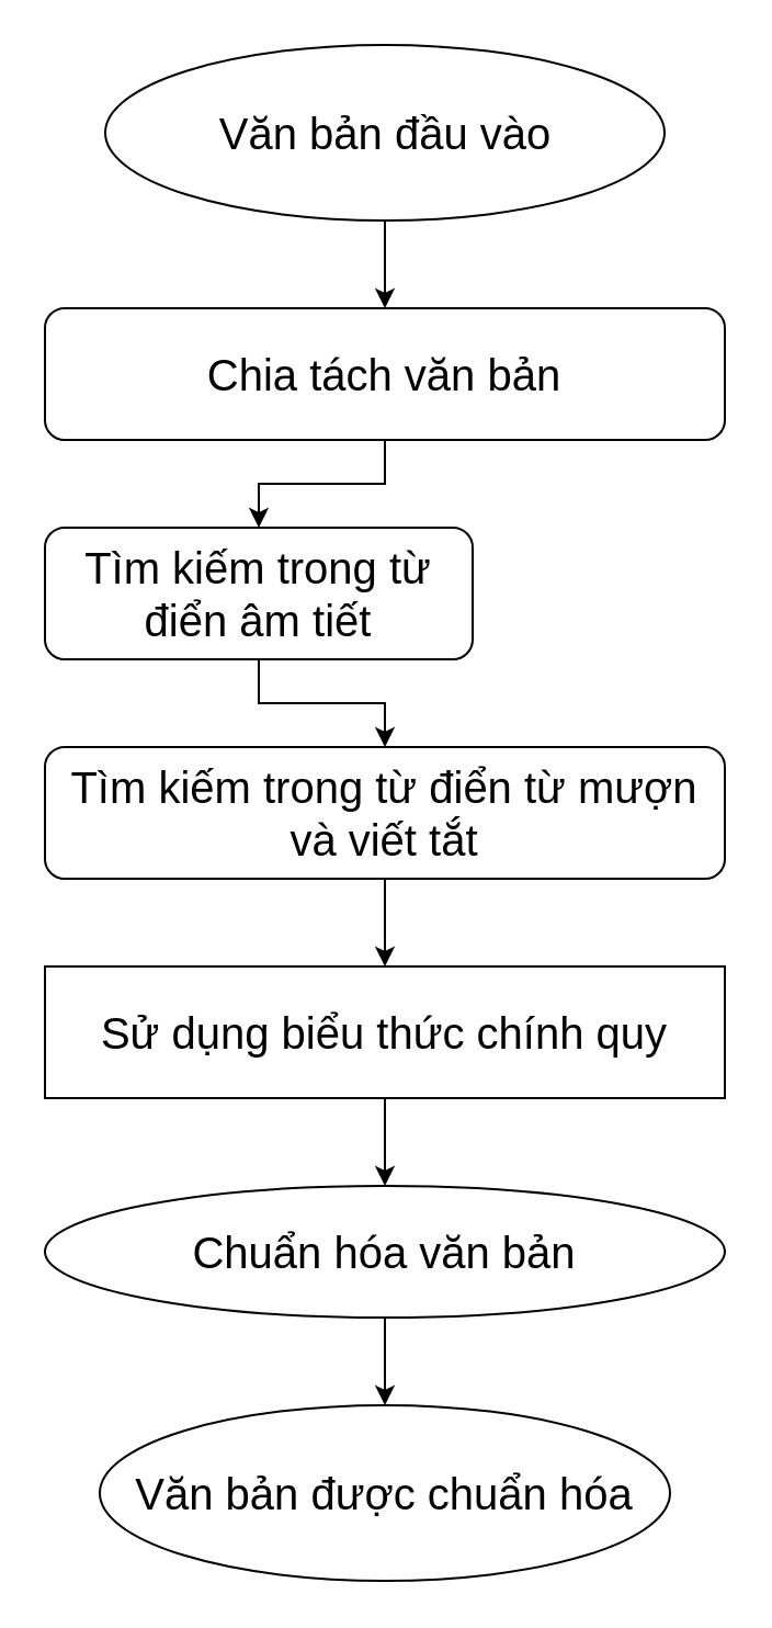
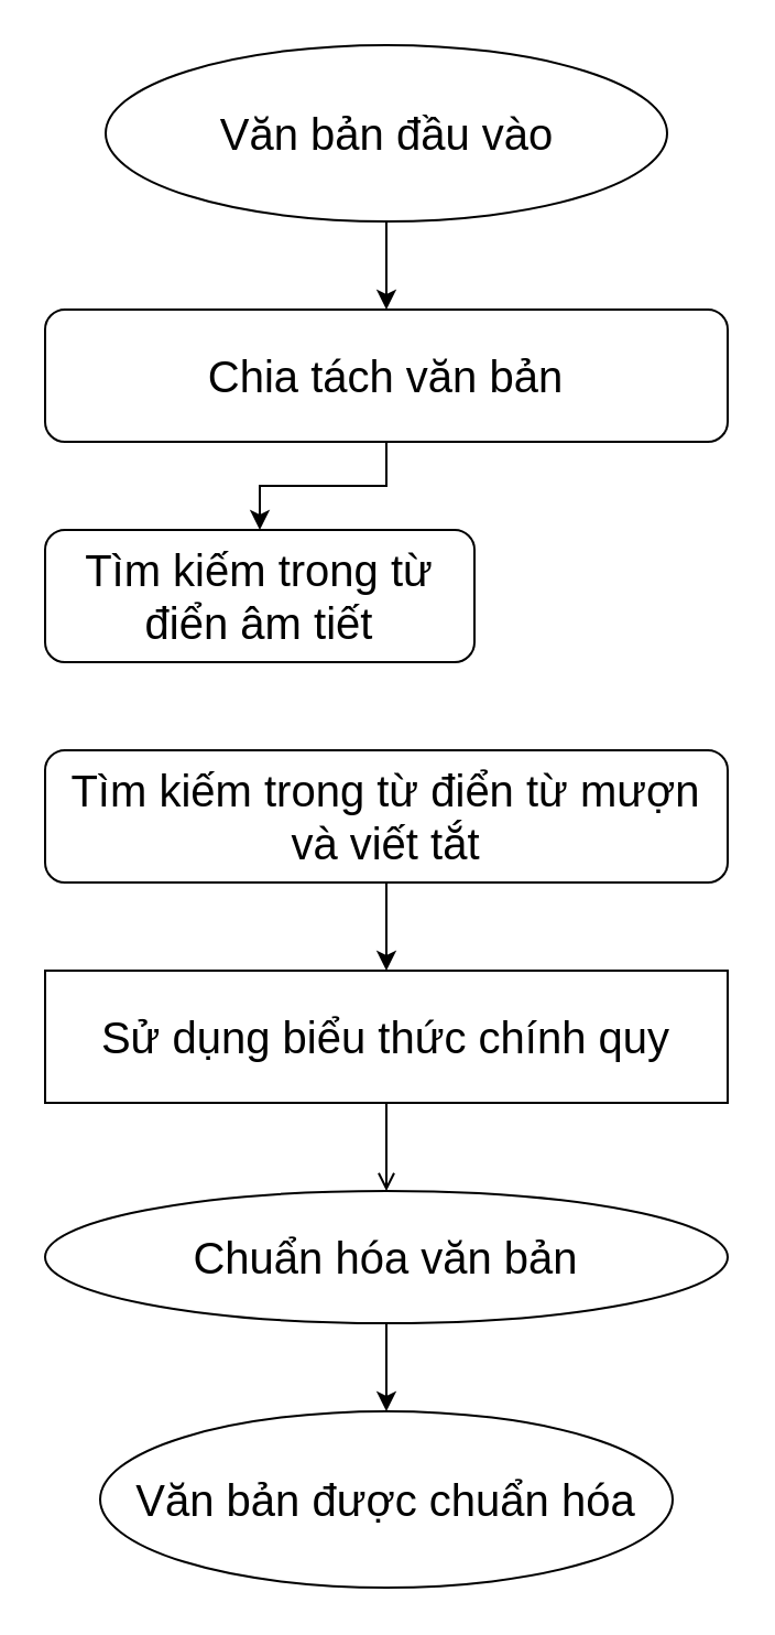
  <mxCell id="0" />
  <mxCell id="1" parent="0" />
  <mxCell id="2" style="edgeStyle=orthogonalEdgeStyle;rounded=0;orthogonalLoop=1;jettySize=auto;html=1;fontSize=20;" edge="1" parent="1" source="3" target="5"><mxGeometry relative="1" as="geometry" /></mxCell>
  <mxCell id="3" value="Văn bản đầu vào" style="ellipse;whiteSpace=wrap;html=1;fontSize=20;" vertex="1" parent="1"><mxGeometry x="47.5" y="20" width="255" height="80" as="geometry" /></mxCell>
  <mxCell id="4" style="edgeStyle=orthogonalEdgeStyle;rounded=0;orthogonalLoop=1;jettySize=auto;html=1;fontSize=20;" edge="1" parent="1" source="5" target="7"><mxGeometry relative="1" as="geometry" /></mxCell>
  <mxCell id="5" value="Chia tách văn bản" style="rounded=1;whiteSpace=wrap;html=1;fontSize=20;" vertex="1" parent="1"><mxGeometry x="20" y="140" width="310" height="60" as="geometry" /></mxCell>
- <mxCell id="6" style="edgeStyle=orthogonalEdgeStyle;rounded=0;orthogonalLoop=1;jettySize=auto;html=1;fontSize=20;" edge="1" parent="1" source="7" target="9"><mxGeometry relative="1" as="geometry" /></mxCell>
  <mxCell id="7" value="Tìm kiếm trong từ điển âm tiết" style="rounded=1;whiteSpace=wrap;html=1;fontSize=20;" vertex="1" parent="1"><mxGeometry x="20" y="240" width="195" height="60" as="geometry" /></mxCell>
  <mxCell id="8" style="edgeStyle=orthogonalEdgeStyle;rounded=0;orthogonalLoop=1;jettySize=auto;html=1;fontSize=20;" edge="1" parent="1" source="9" target="11"><mxGeometry relative="1" as="geometry" /></mxCell>
  <mxCell id="9" value="Tìm kiếm trong từ điển từ mượn và viết tắt" style="rounded=1;whiteSpace=wrap;html=1;fontSize=20;" vertex="1" parent="1"><mxGeometry x="20" y="340" width="310" height="60" as="geometry" /></mxCell>
- <mxCell id="10" style="edgeStyle=orthogonalEdgeStyle;rounded=0;orthogonalLoop=1;jettySize=auto;html=1;fontSize=20;" edge="1" parent="1" source="11" target="13"><mxGeometry relative="1" as="geometry" /></mxCell>
+ <mxCell id="10" style="edgeStyle=orthogonalEdgeStyle;rounded=0;orthogonalLoop=1;jettySize=auto;html=1;fontSize=20;endArrow=open;" edge="1" parent="1" source="11" target="13"><mxGeometry relative="1" as="geometry" /></mxCell>
  <mxCell id="11" value="Sử dụng biểu thức chính quy" style="whiteSpace=wrap;html=1;fontSize=20;rounded=0;" vertex="1" parent="1"><mxGeometry x="20" y="440" width="310" height="60" as="geometry" /></mxCell>
  <mxCell id="12" style="edgeStyle=orthogonalEdgeStyle;rounded=0;orthogonalLoop=1;jettySize=auto;html=1;fontSize=20;" edge="1" parent="1" source="13" target="14"><mxGeometry relative="1" as="geometry" /></mxCell>
  <mxCell id="13" value="Chuẩn hóa văn bản" style="ellipse;whiteSpace=wrap;html=1;fontSize=20;" vertex="1" parent="1"><mxGeometry x="20" y="540" width="310" height="60" as="geometry" /></mxCell>
  <mxCell id="14" value="Văn bản được chuẩn hóa" style="ellipse;whiteSpace=wrap;html=1;fontSize=20;" vertex="1" parent="1"><mxGeometry x="45" y="640" width="260" height="80" as="geometry" /></mxCell>
